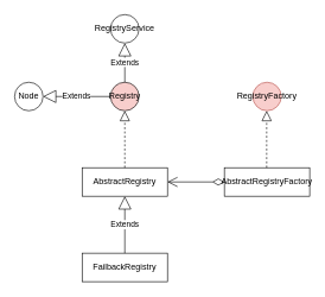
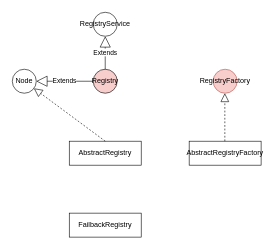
  <mxCell id="0" />
  <mxCell id="1" parent="0" />
  <mxCell id="2" value="RegistryService" style="ellipse;whiteSpace=wrap;html=1;aspect=fixed;" vertex="1" parent="1"><mxGeometry x="155" y="20" width="40" height="40" as="geometry" /></mxCell>
  <mxCell id="3" value="Node" style="ellipse;whiteSpace=wrap;html=1;aspect=fixed;" vertex="1" parent="1"><mxGeometry x="20" y="115" width="40" height="40" as="geometry" /></mxCell>
  <mxCell id="4" value="Registry" style="ellipse;whiteSpace=wrap;html=1;aspect=fixed;fillColor=#f8cecc;" vertex="1" parent="1"><mxGeometry x="155" y="115" width="40" height="40" as="geometry" /></mxCell>
  <mxCell id="5" value="Extends" style="endArrow=block;endSize=16;endFill=0;html=1;entryX=0.5;entryY=1;entryDx=0;entryDy=0;exitX=0.5;exitY=0;exitDx=0;exitDy=0;" edge="1" parent="1" source="4" target="2"><mxGeometry width="160" relative="1" as="geometry"><mxPoint x="135" y="135" as="sourcePoint" /><mxPoint x="295" y="135" as="targetPoint" /></mxGeometry></mxCell>
  <mxCell id="6" value="Extends" style="endArrow=block;endSize=16;endFill=0;html=1;exitX=0;exitY=0.5;exitDx=0;exitDy=0;entryX=1;entryY=0.5;entryDx=0;entryDy=0;" edge="1" parent="1" source="4" target="3"><mxGeometry width="160" relative="1" as="geometry"><mxPoint x="185" y="85" as="sourcePoint" /><mxPoint x="255" y="45" as="targetPoint" /></mxGeometry></mxCell>
  <mxCell id="7" value="&lt;span style=&quot;white-space: normal&quot;&gt;AbstractRegistry&lt;/span&gt;" style="rounded=0;whiteSpace=wrap;html=1;" vertex="1" parent="1"><mxGeometry x="115" y="235" width="120" height="40" as="geometry" /></mxCell>
- <mxCell id="8" value="" style="endArrow=block;dashed=1;endFill=0;endSize=12;html=1;entryX=0.5;entryY=1;entryDx=0;entryDy=0;exitX=0.5;exitY=0;exitDx=0;exitDy=0;" edge="1" parent="1" source="7" target="4"><mxGeometry width="160" relative="1" as="geometry"><mxPoint x="115" y="255" as="sourcePoint" /><mxPoint x="275" y="255" as="targetPoint" /></mxGeometry></mxCell>
+ <mxCell id="8" value="" style="endArrow=block;dashed=1;endFill=0;endSize=12;html=1;exitX=0.5;exitY=0;exitDx=0;exitDy=0;" edge="1" parent="1" source="7" target="3"><mxGeometry width="160" relative="1" as="geometry"><mxPoint x="115" y="255" as="sourcePoint" /><mxPoint x="275" y="255" as="targetPoint" /></mxGeometry></mxCell>
  <mxCell id="9" value="&lt;span style=&quot;white-space: normal&quot;&gt;FailbackRegistry&lt;/span&gt;" style="rounded=0;whiteSpace=wrap;html=1;" vertex="1" parent="1"><mxGeometry x="115" y="355" width="120" height="40" as="geometry" /></mxCell>
- <mxCell id="10" value="Extends" style="endArrow=block;endSize=16;endFill=0;html=1;exitX=0.5;exitY=0;exitDx=0;exitDy=0;entryX=0.5;entryY=1;entryDx=0;entryDy=0;" edge="1" parent="1" source="9" target="7"><mxGeometry width="160" relative="1" as="geometry"><mxPoint x="165" y="145" as="sourcePoint" /><mxPoint x="85" y="145" as="targetPoint" /></mxGeometry></mxCell>
  <mxCell id="11" value="AbstractRegistryFactory" style="rounded=0;whiteSpace=wrap;html=1;" vertex="1" parent="1"><mxGeometry x="315" y="235" width="120" height="40" as="geometry" /></mxCell>
- <mxCell id="12" value="" style="endArrow=open;html=1;endSize=12;startArrow=diamondThin;startSize=14;startFill=0;edgeStyle=orthogonalEdgeStyle;align=left;verticalAlign=bottom;exitX=0;exitY=0.5;exitDx=0;exitDy=0;entryX=1;entryY=0.5;entryDx=0;entryDy=0;" edge="1" parent="1" source="11" target="7"><mxGeometry x="-1" y="3" relative="1" as="geometry"><mxPoint x="35" y="415" as="sourcePoint" /><mxPoint x="195" y="415" as="targetPoint" /></mxGeometry></mxCell>
  <mxCell id="13" value="RegistryFactory" style="ellipse;whiteSpace=wrap;html=1;aspect=fixed;fillColor=#f8cecc;strokeColor=#b85450;" vertex="1" parent="1"><mxGeometry x="355" y="115" width="40" height="40" as="geometry" /></mxCell>
  <mxCell id="14" value="" style="endArrow=block;dashed=1;endFill=0;endSize=12;html=1;entryX=0.5;entryY=1;entryDx=0;entryDy=0;exitX=0.5;exitY=0;exitDx=0;exitDy=0;" edge="1" parent="1"><mxGeometry width="160" relative="1" as="geometry"><mxPoint x="374.5" y="235" as="sourcePoint" /><mxPoint x="374.5" y="155" as="targetPoint" /></mxGeometry></mxCell>
